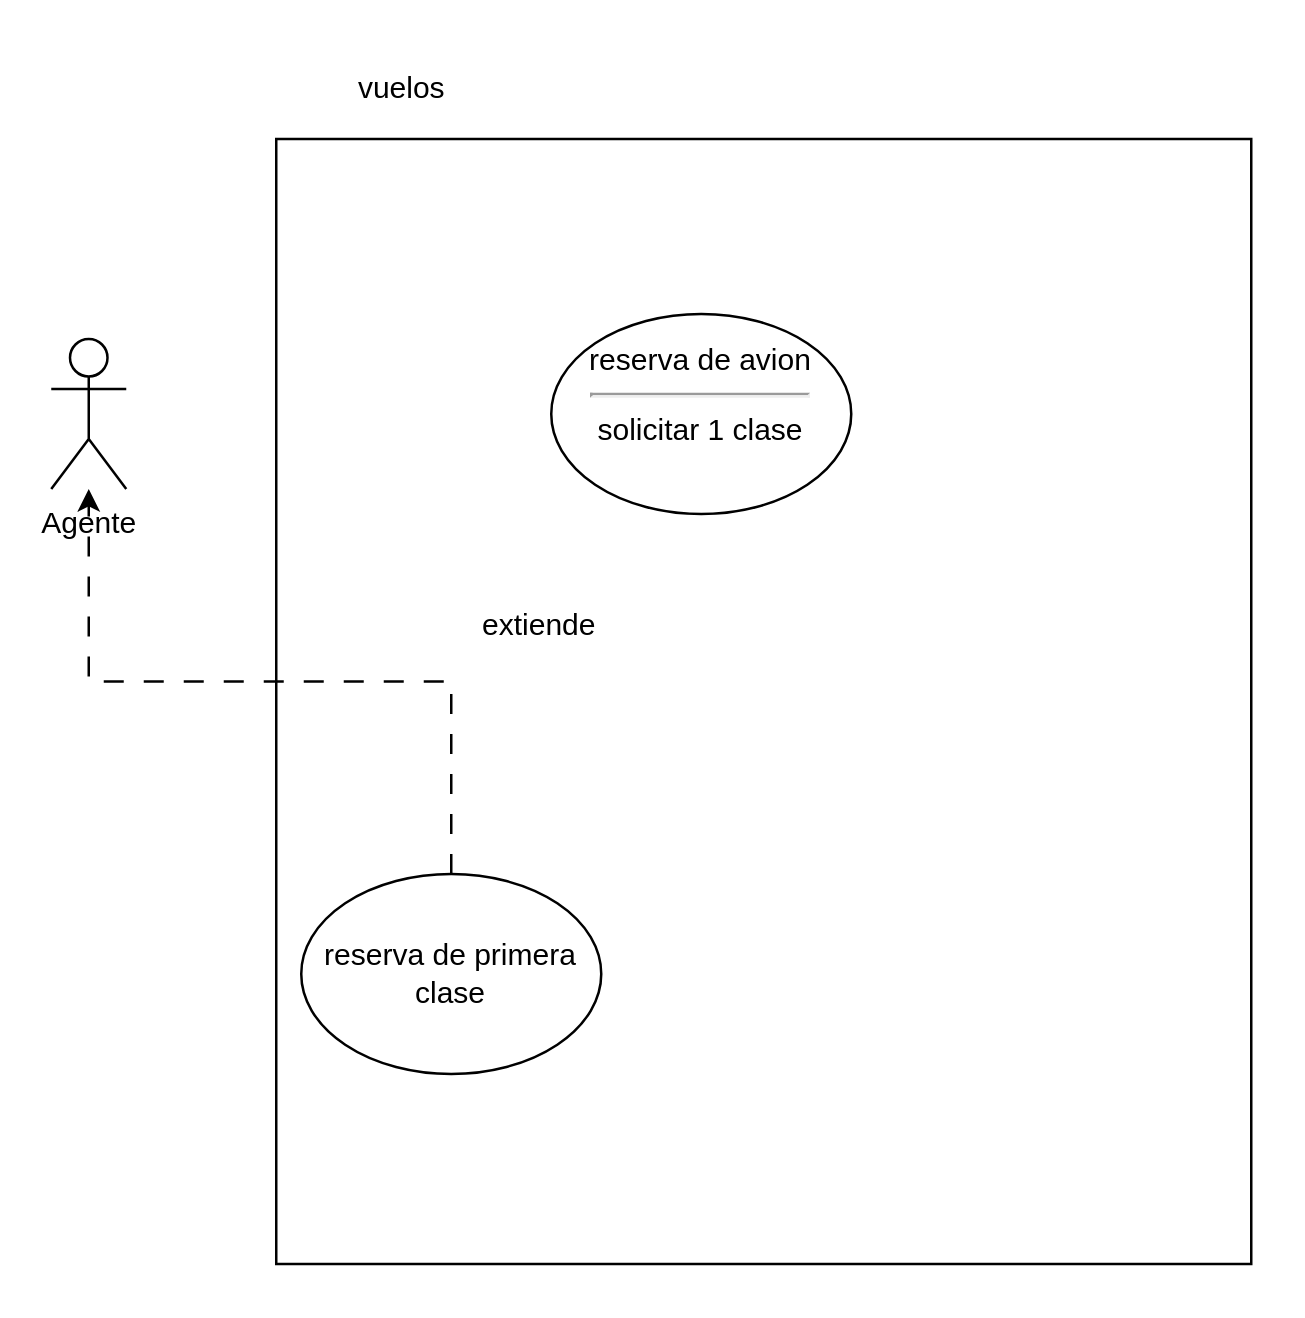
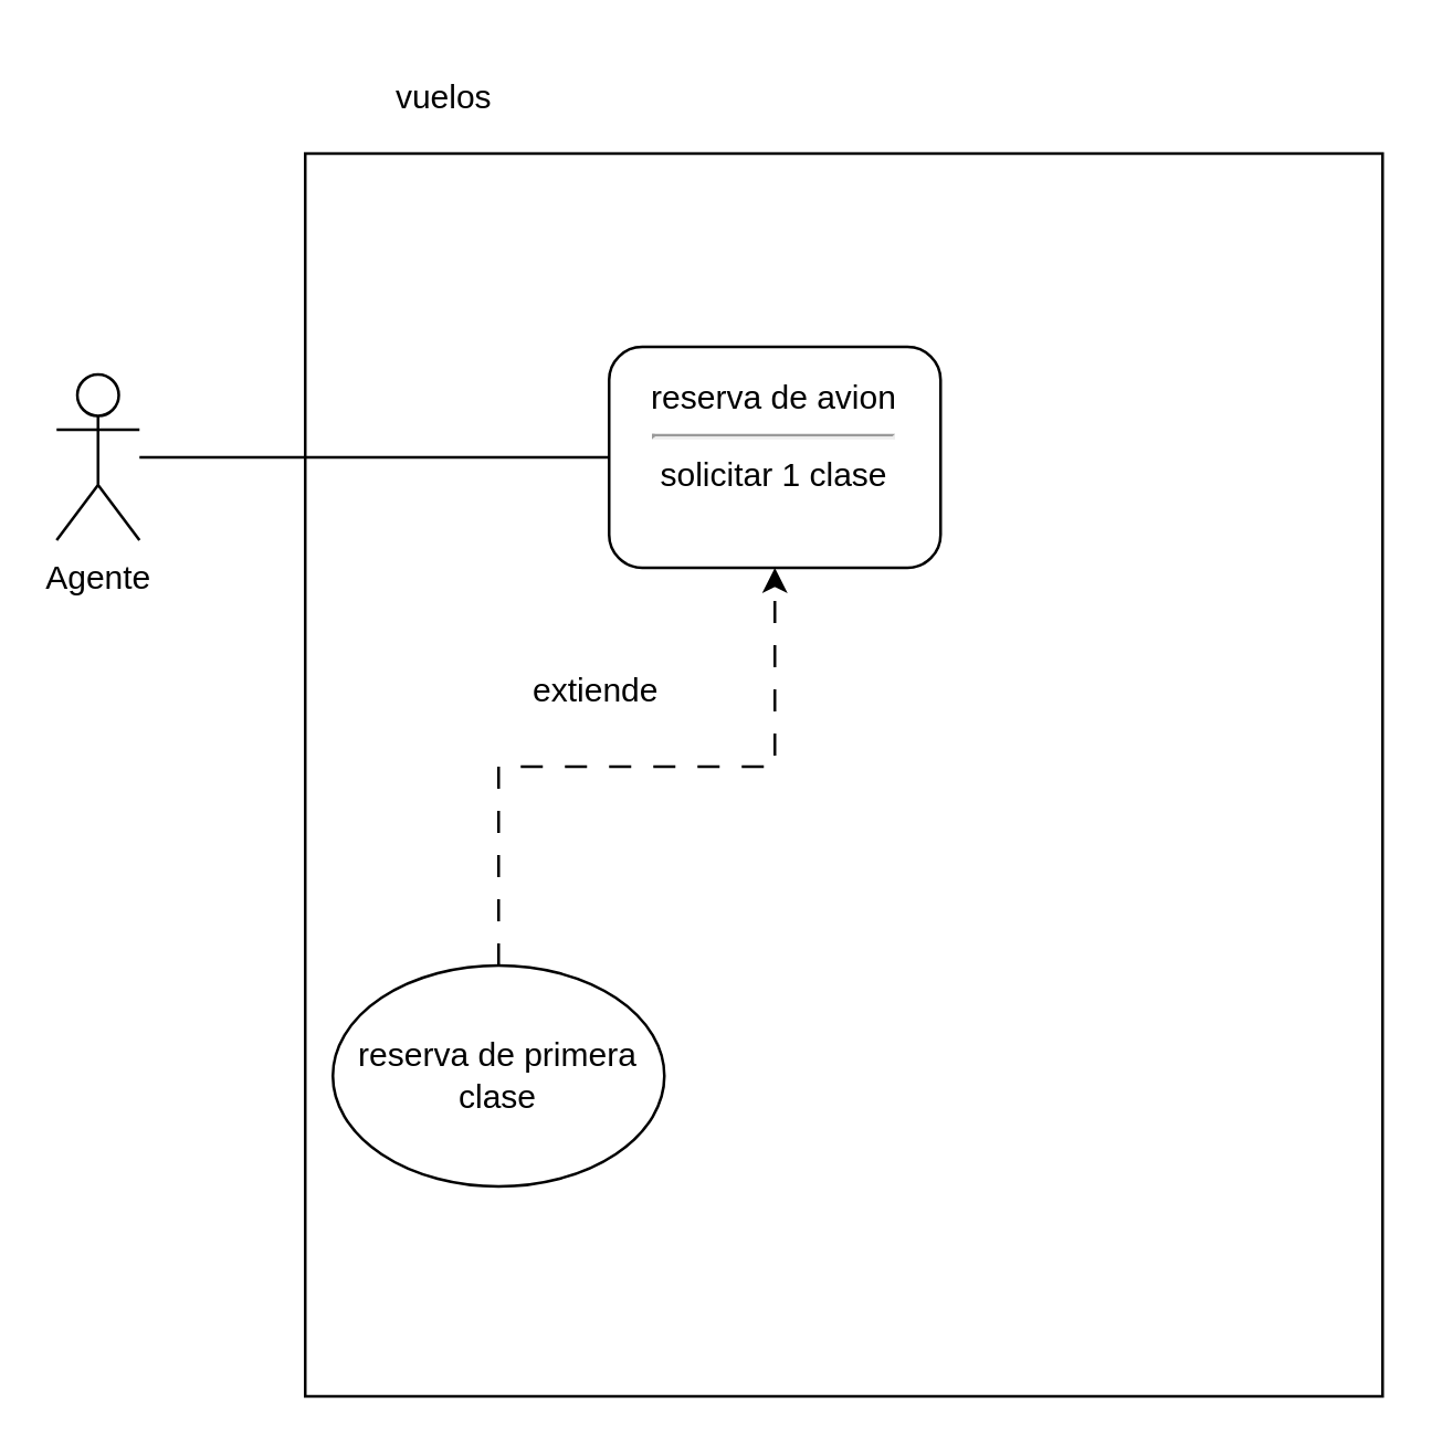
  <mxCell id="0" />
  <mxCell id="1" parent="0" />
+ <mxCell id="2" style="edgeStyle=orthogonalEdgeStyle;rounded=0;orthogonalLoop=1;jettySize=auto;html=1;entryX=0;entryY=0.5;entryDx=0;entryDy=0;endArrow=none;endFill=0;" edge="1" parent="1" source="3" target="4"><mxGeometry relative="1" as="geometry" /></mxCell>
  <mxCell id="3" value="Agente" style="shape=umlActor;verticalLabelPosition=bottom;verticalAlign=top;html=1;outlineConnect=0;" vertex="1" parent="1"><mxGeometry x="20" y="135" width="30" height="60" as="geometry" /></mxCell>
- <mxCell id="4" value="&lt;div&gt;reserva de avion&lt;hr&gt;&lt;/div&gt;&lt;div&gt;solicitar 1 clase&lt;br&gt;&lt;br&gt;&lt;/div&gt;" style="ellipse;whiteSpace=wrap;html=1;" vertex="1" parent="1"><mxGeometry x="220" y="125" width="120" height="80" as="geometry" /></mxCell>
- <mxCell id="5" style="edgeStyle=orthogonalEdgeStyle;rounded=0;orthogonalLoop=1;jettySize=auto;html=1;endArrow=classic;endFill=1;dashed=1;dashPattern=8 8;startArrow=none;startFill=0;exitX=0.5;exitY=0;exitDx=0;exitDy=0;" edge="1" parent="1" source="6" target="3"><mxGeometry relative="1" as="geometry"><mxPoint x="90" y="280" as="sourcePoint" /><mxPoint x="-70" y="405" as="targetPoint" /></mxGeometry></mxCell>
+ <mxCell id="4" value="&lt;div&gt;reserva de avion&lt;hr&gt;&lt;/div&gt;&lt;div&gt;solicitar 1 clase&lt;br&gt;&lt;br&gt;&lt;/div&gt;" style="whiteSpace=wrap;html=1;rounded=1;" vertex="1" parent="1"><mxGeometry x="220" y="125" width="120" height="80" as="geometry" /></mxCell>
+ <mxCell id="5" style="edgeStyle=orthogonalEdgeStyle;rounded=0;orthogonalLoop=1;jettySize=auto;html=1;endArrow=classic;endFill=1;dashed=1;dashPattern=8 8;startArrow=none;startFill=0;entryX=0.5;entryY=1;entryDx=0;entryDy=0;exitX=0.5;exitY=0;exitDx=0;exitDy=0;" edge="1" parent="1" source="6" target="4"><mxGeometry relative="1" as="geometry"><mxPoint x="90" y="280" as="sourcePoint" /><mxPoint x="-70" y="405" as="targetPoint" /></mxGeometry></mxCell>
  <mxCell id="6" value="reserva de primera clase" style="ellipse;whiteSpace=wrap;html=1;" vertex="1" parent="1"><mxGeometry x="120" y="349" width="120" height="80" as="geometry" /></mxCell>
  <mxCell id="7" value="" style="rounded=0;whiteSpace=wrap;html=1;fillColor=none;" vertex="1" parent="1"><mxGeometry x="110" y="55" width="390" height="450" as="geometry" /></mxCell>
  <mxCell id="8" value="vuelos" style="text;html=1;align=center;verticalAlign=middle;resizable=0;points=[];autosize=1;strokeColor=none;fillColor=none;" vertex="1" parent="1"><mxGeometry x="130" y="20" width="60" height="30" as="geometry" /></mxCell>
  <mxCell id="9" value="extiende" style="text;html=1;align=center;verticalAlign=middle;resizable=0;points=[];autosize=1;strokeColor=none;fillColor=none;" vertex="1" parent="1"><mxGeometry x="180" y="235" width="70" height="30" as="geometry" /></mxCell>
